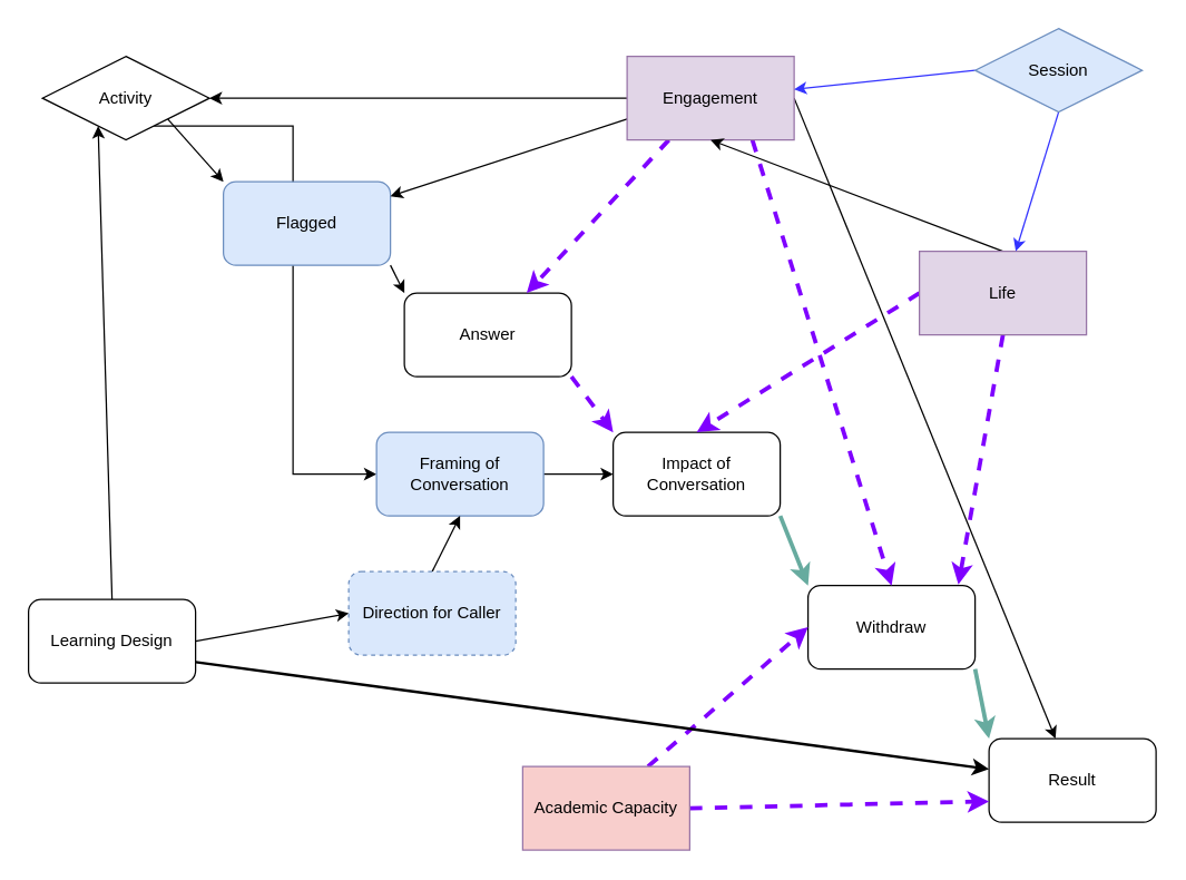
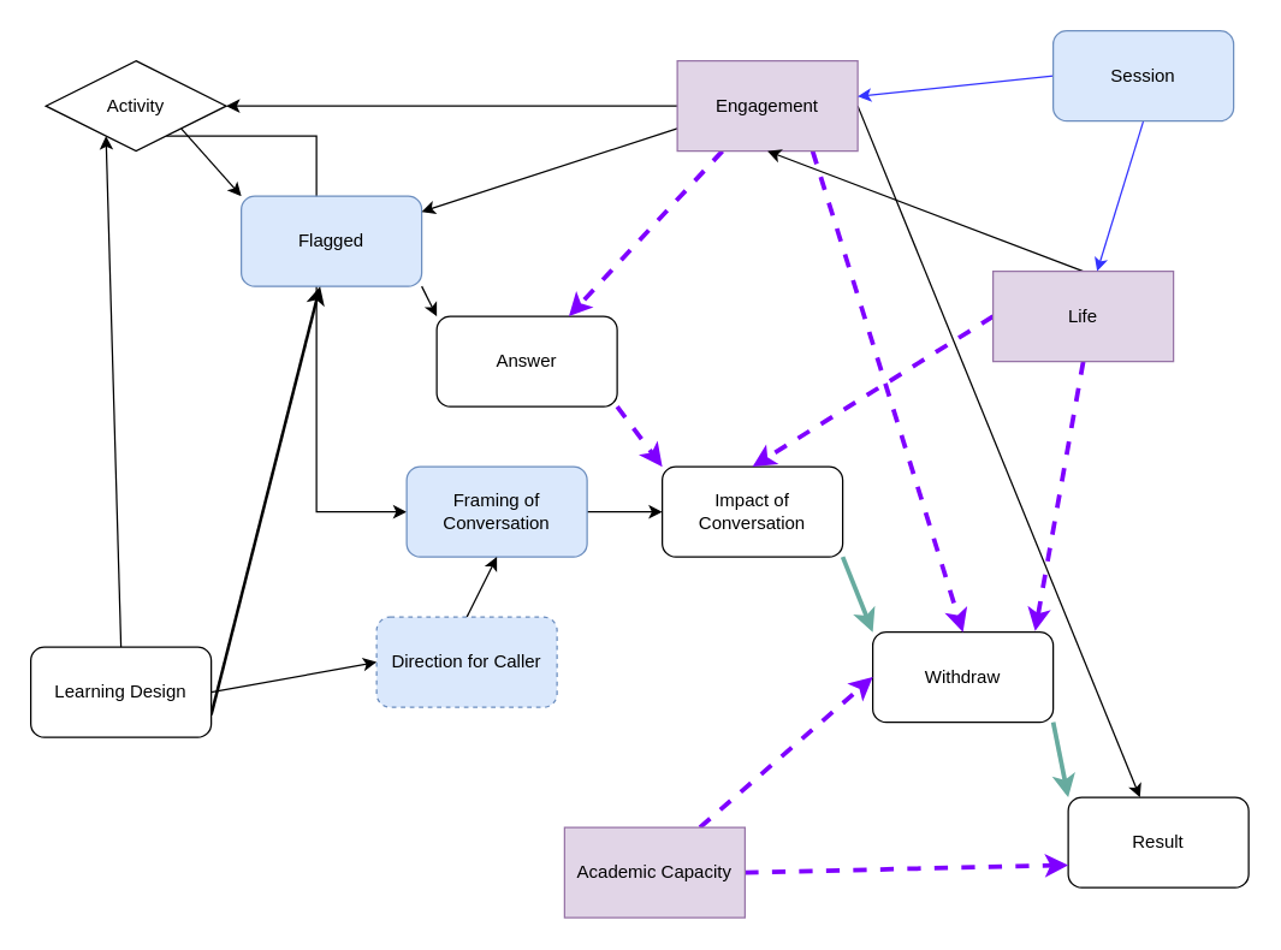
  <mxCell id="0" />
  <mxCell id="1" parent="0" />
  <mxCell id="2" style="rounded=0;orthogonalLoop=1;jettySize=auto;html=1;exitX=1;exitY=1;exitDx=0;exitDy=0;entryX=0;entryY=0;entryDx=0;entryDy=0;" edge="1" parent="1" source="4" target="6"><mxGeometry relative="1" as="geometry" /></mxCell>
  <mxCell id="3" style="edgeStyle=orthogonalEdgeStyle;rounded=0;orthogonalLoop=1;jettySize=auto;html=1;exitX=0.75;exitY=1;exitDx=0;exitDy=0;entryX=0;entryY=0.5;entryDx=0;entryDy=0;" edge="1" parent="1" source="4" target="28"><mxGeometry relative="1" as="geometry" /></mxCell>
  <mxCell id="4" value="Activity" style="rhombus;whiteSpace=wrap;html=1;" vertex="1" parent="1"><mxGeometry x="30" y="40" width="120" height="60" as="geometry" /></mxCell>
  <mxCell id="5" style="rounded=0;orthogonalLoop=1;jettySize=auto;html=1;exitX=1;exitY=1;exitDx=0;exitDy=0;entryX=0;entryY=0;entryDx=0;entryDy=0;" edge="1" parent="1" source="6" target="8"><mxGeometry relative="1" as="geometry" /></mxCell>
  <mxCell id="6" value="Flagged" style="rounded=1;whiteSpace=wrap;html=1;fillColor=#dae8fc;strokeColor=#6c8ebf;" vertex="1" parent="1"><mxGeometry x="160" y="130" width="120" height="60" as="geometry" /></mxCell>
  <mxCell id="7" style="rounded=0;orthogonalLoop=1;jettySize=auto;html=1;exitX=1;exitY=1;exitDx=0;exitDy=0;entryX=0;entryY=0;entryDx=0;entryDy=0;strokeWidth=3;dashed=1;strokeColor=#7F00FF;" edge="1" parent="1" source="8" target="10"><mxGeometry relative="1" as="geometry" /></mxCell>
  <mxCell id="8" value="Answer" style="rounded=1;whiteSpace=wrap;html=1;" vertex="1" parent="1"><mxGeometry x="290" y="210" width="120" height="60" as="geometry" /></mxCell>
  <mxCell id="9" style="rounded=0;orthogonalLoop=1;jettySize=auto;html=1;exitX=1;exitY=1;exitDx=0;exitDy=0;entryX=0;entryY=0;entryDx=0;entryDy=0;strokeWidth=3;strokeColor=#67AB9F;" edge="1" parent="1" source="10" target="12"><mxGeometry relative="1" as="geometry" /></mxCell>
  <mxCell id="10" value="Impact of Conversation" style="rounded=1;whiteSpace=wrap;html=1;" vertex="1" parent="1"><mxGeometry x="440" y="310" width="120" height="60" as="geometry" /></mxCell>
  <mxCell id="11" style="rounded=0;orthogonalLoop=1;jettySize=auto;html=1;exitX=1;exitY=1;exitDx=0;exitDy=0;entryX=0;entryY=0;entryDx=0;entryDy=0;strokeColor=#67AB9F;strokeWidth=3;" edge="1" parent="1" source="12" target="13"><mxGeometry relative="1" as="geometry" /></mxCell>
  <mxCell id="12" value="Withdraw" style="rounded=1;whiteSpace=wrap;html=1;" vertex="1" parent="1"><mxGeometry x="580" y="420" width="120" height="60" as="geometry" /></mxCell>
  <mxCell id="13" value="Result" style="rounded=1;whiteSpace=wrap;html=1;" vertex="1" parent="1"><mxGeometry x="710" y="530" width="120" height="60" as="geometry" /></mxCell>
  <mxCell id="14" style="edgeStyle=orthogonalEdgeStyle;rounded=0;orthogonalLoop=1;jettySize=auto;html=1;exitX=0;exitY=0.5;exitDx=0;exitDy=0;" edge="1" parent="1" source="19" target="4"><mxGeometry relative="1" as="geometry" /></mxCell>
  <mxCell id="15" style="rounded=0;orthogonalLoop=1;jettySize=auto;html=1;exitX=0;exitY=0.75;exitDx=0;exitDy=0;" edge="1" parent="1" source="19" target="6"><mxGeometry relative="1" as="geometry" /></mxCell>
  <mxCell id="16" style="rounded=0;orthogonalLoop=1;jettySize=auto;html=1;exitX=0.25;exitY=1;exitDx=0;exitDy=0;strokeWidth=3;dashed=1;strokeColor=#7F00FF;" edge="1" parent="1" source="19" target="8"><mxGeometry relative="1" as="geometry" /></mxCell>
  <mxCell id="17" style="rounded=0;orthogonalLoop=1;jettySize=auto;html=1;exitX=0.75;exitY=1;exitDx=0;exitDy=0;entryX=0.5;entryY=0;entryDx=0;entryDy=0;strokeWidth=3;dashed=1;strokeColor=#7F00FF;" edge="1" parent="1" source="19" target="12"><mxGeometry relative="1" as="geometry" /></mxCell>
  <mxCell id="18" style="rounded=0;orthogonalLoop=1;jettySize=auto;html=1;exitX=1;exitY=0.5;exitDx=0;exitDy=0;" edge="1" parent="1" source="19" target="13"><mxGeometry relative="1" as="geometry" /></mxCell>
  <mxCell id="19" value="Engagement" style="rounded=0;whiteSpace=wrap;html=1;fillColor=#e1d5e7;strokeColor=#9673a6;" vertex="1" parent="1"><mxGeometry x="450" y="40" width="120" height="60" as="geometry" /></mxCell>
  <mxCell id="20" style="rounded=0;orthogonalLoop=1;jettySize=auto;html=1;exitX=0.5;exitY=0;exitDx=0;exitDy=0;entryX=0.5;entryY=1;entryDx=0;entryDy=0;" edge="1" parent="1" source="23" target="19"><mxGeometry relative="1" as="geometry" /></mxCell>
  <mxCell id="21" style="rounded=0;orthogonalLoop=1;jettySize=auto;html=1;exitX=0;exitY=0.5;exitDx=0;exitDy=0;entryX=0.5;entryY=0;entryDx=0;entryDy=0;strokeWidth=3;strokeColor=#7F00FF;dashed=1;" edge="1" parent="1" source="23" target="10"><mxGeometry relative="1" as="geometry" /></mxCell>
  <mxCell id="22" style="rounded=0;orthogonalLoop=1;jettySize=auto;html=1;exitX=0.5;exitY=1;exitDx=0;exitDy=0;entryX=0.9;entryY=-0.011;entryDx=0;entryDy=0;entryPerimeter=0;strokeWidth=3;strokeColor=#7F00FF;dashed=1;" edge="1" parent="1" source="23" target="12"><mxGeometry relative="1" as="geometry" /></mxCell>
  <mxCell id="23" value="Life" style="whiteSpace=wrap;html=1;fillColor=#e1d5e7;strokeColor=#9673a6;" vertex="1" parent="1"><mxGeometry x="660" y="180" width="120" height="60" as="geometry" /></mxCell>
  <mxCell id="24" style="rounded=0;orthogonalLoop=1;jettySize=auto;html=1;exitX=1;exitY=0.5;exitDx=0;exitDy=0;entryX=0;entryY=0.75;entryDx=0;entryDy=0;strokeWidth=3;strokeColor=#7F00FF;dashed=1;" edge="1" parent="1" source="26" target="13"><mxGeometry relative="1" as="geometry" /></mxCell>
  <mxCell id="25" style="edgeStyle=none;rounded=0;orthogonalLoop=1;jettySize=auto;html=1;exitX=0.75;exitY=0;exitDx=0;exitDy=0;entryX=0;entryY=0.5;entryDx=0;entryDy=0;strokeWidth=3;strokeColor=#7F00FF;dashed=1;" edge="1" parent="1" source="26" target="12"><mxGeometry relative="1" as="geometry" /></mxCell>
- <mxCell id="26" value="Academic Capacity" style="whiteSpace=wrap;html=1;fillColor=#f8cecc;strokeColor=#9673a6;" vertex="1" parent="1"><mxGeometry x="375" y="550" width="120" height="60" as="geometry" /></mxCell>
+ <mxCell id="26" value="Academic Capacity" style="whiteSpace=wrap;html=1;fillColor=#e1d5e7;strokeColor=#9673a6;" vertex="1" parent="1"><mxGeometry x="375" y="550" width="120" height="60" as="geometry" /></mxCell>
  <mxCell id="27" style="rounded=0;orthogonalLoop=1;jettySize=auto;html=1;exitX=1;exitY=0.5;exitDx=0;exitDy=0;entryX=0;entryY=0.5;entryDx=0;entryDy=0;" edge="1" parent="1" source="28" target="10"><mxGeometry relative="1" as="geometry" /></mxCell>
  <mxCell id="28" value="Framing of Conversation" style="rounded=1;whiteSpace=wrap;html=1;fillColor=#dae8fc;strokeColor=#6c8ebf;" vertex="1" parent="1"><mxGeometry x="270" y="310" width="120" height="60" as="geometry" /></mxCell>
  <mxCell id="29" style="rounded=0;orthogonalLoop=1;jettySize=auto;html=1;exitX=0.5;exitY=0;exitDx=0;exitDy=0;entryX=0.5;entryY=1;entryDx=0;entryDy=0;" edge="1" parent="1" source="30" target="28"><mxGeometry relative="1" as="geometry" /></mxCell>
  <mxCell id="30" value="Direction for Caller" style="rounded=1;whiteSpace=wrap;html=1;fillColor=#dae8fc;strokeColor=#6c8ebf;dashed=1;" vertex="1" parent="1"><mxGeometry x="250" y="410" width="120" height="60" as="geometry" /></mxCell>
  <mxCell id="31" style="rounded=0;orthogonalLoop=1;jettySize=auto;html=1;exitX=0.5;exitY=0;exitDx=0;exitDy=0;entryX=0.25;entryY=1;entryDx=0;entryDy=0;" edge="1" parent="1" source="34" target="4"><mxGeometry relative="1" as="geometry" /></mxCell>
  <mxCell id="32" style="rounded=0;orthogonalLoop=1;jettySize=auto;html=1;exitX=1;exitY=0.5;exitDx=0;exitDy=0;entryX=0;entryY=0.5;entryDx=0;entryDy=0;" edge="1" parent="1" source="34" target="30"><mxGeometry relative="1" as="geometry" /></mxCell>
- <mxCell id="33" style="edgeStyle=none;rounded=0;orthogonalLoop=1;jettySize=auto;html=1;exitX=1;exitY=0.75;exitDx=0;exitDy=0;strokeWidth=2;" edge="1" parent="1" source="34" target="13"><mxGeometry relative="1" as="geometry" /></mxCell>
+ <mxCell id="33" style="edgeStyle=none;rounded=0;orthogonalLoop=1;jettySize=auto;html=1;exitX=1;exitY=0.75;exitDx=0;exitDy=0;strokeWidth=2;" edge="1" parent="1" source="34" target="6"><mxGeometry relative="1" as="geometry" /></mxCell>
  <mxCell id="34" value="Learning Design" style="rounded=1;whiteSpace=wrap;html=1;" vertex="1" parent="1"><mxGeometry x="20" y="430" width="120" height="60" as="geometry" /></mxCell>
  <mxCell id="35" style="edgeStyle=none;rounded=0;orthogonalLoop=1;jettySize=auto;html=1;exitX=0.5;exitY=1;exitDx=0;exitDy=0;strokeWidth=1;strokeColor=#3333FF;" edge="1" parent="1" source="37" target="23"><mxGeometry relative="1" as="geometry" /></mxCell>
  <mxCell id="36" style="edgeStyle=none;rounded=0;orthogonalLoop=1;jettySize=auto;html=1;exitX=0;exitY=0.5;exitDx=0;exitDy=0;strokeWidth=1;strokeColor=#3333FF;" edge="1" parent="1" source="37" target="19"><mxGeometry relative="1" as="geometry" /></mxCell>
- <mxCell id="37" value="Session" style="rhombus;whiteSpace=wrap;html=1;fillColor=#dae8fc;strokeColor=#6c8ebf;" vertex="1" parent="1"><mxGeometry x="700" y="20" width="120" height="60" as="geometry" /></mxCell>
+ <mxCell id="37" value="Session" style="rounded=1;whiteSpace=wrap;html=1;fillColor=#dae8fc;strokeColor=#6c8ebf;" vertex="1" parent="1"><mxGeometry x="700" y="20" width="120" height="60" as="geometry" /></mxCell>
